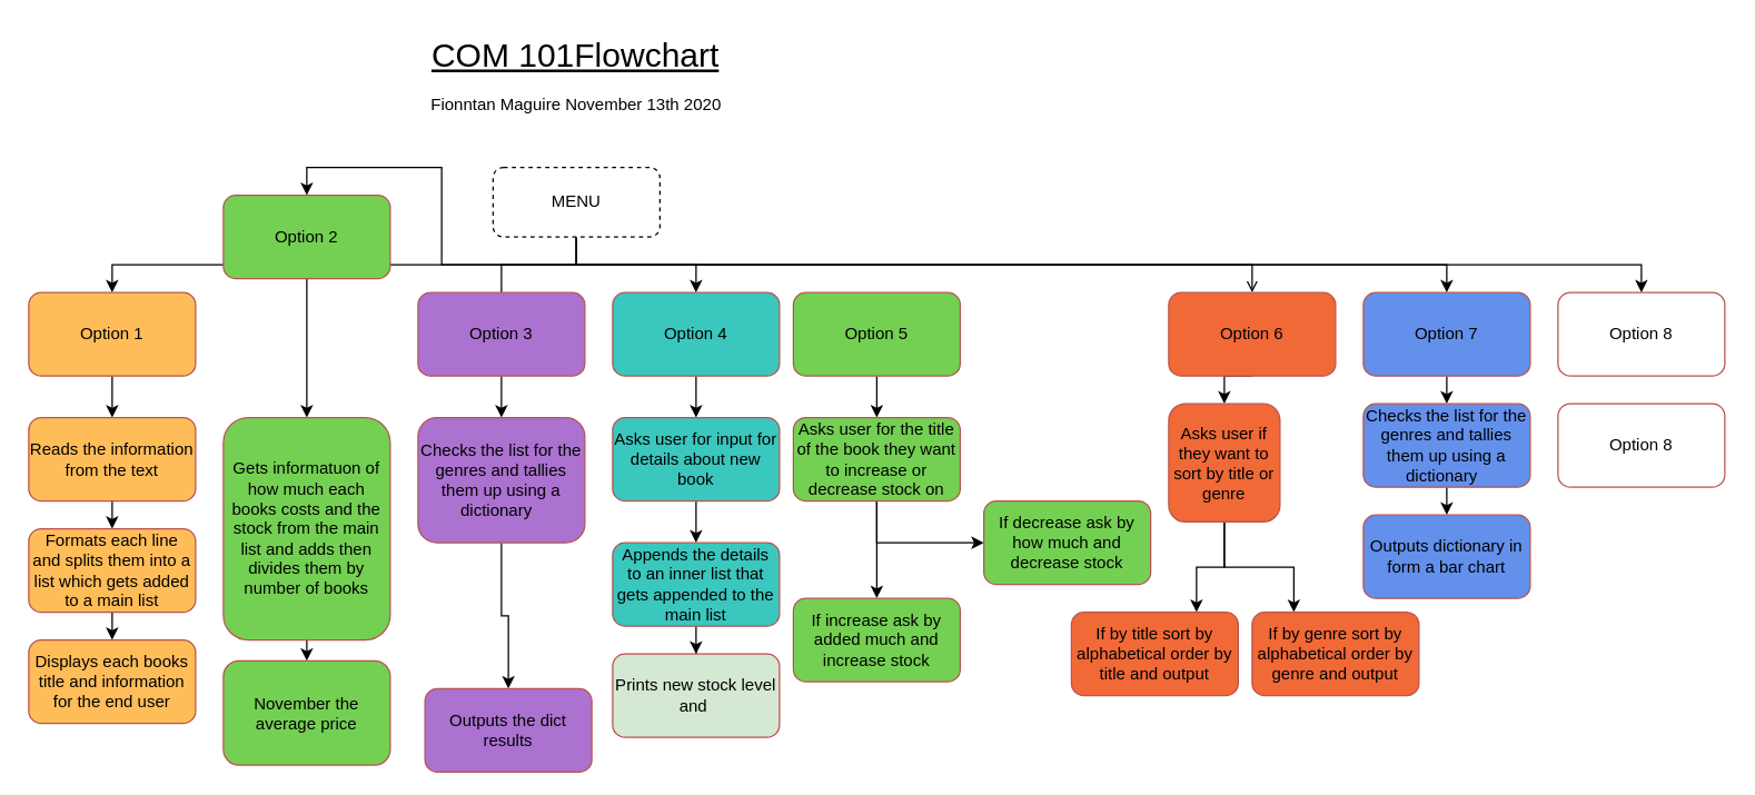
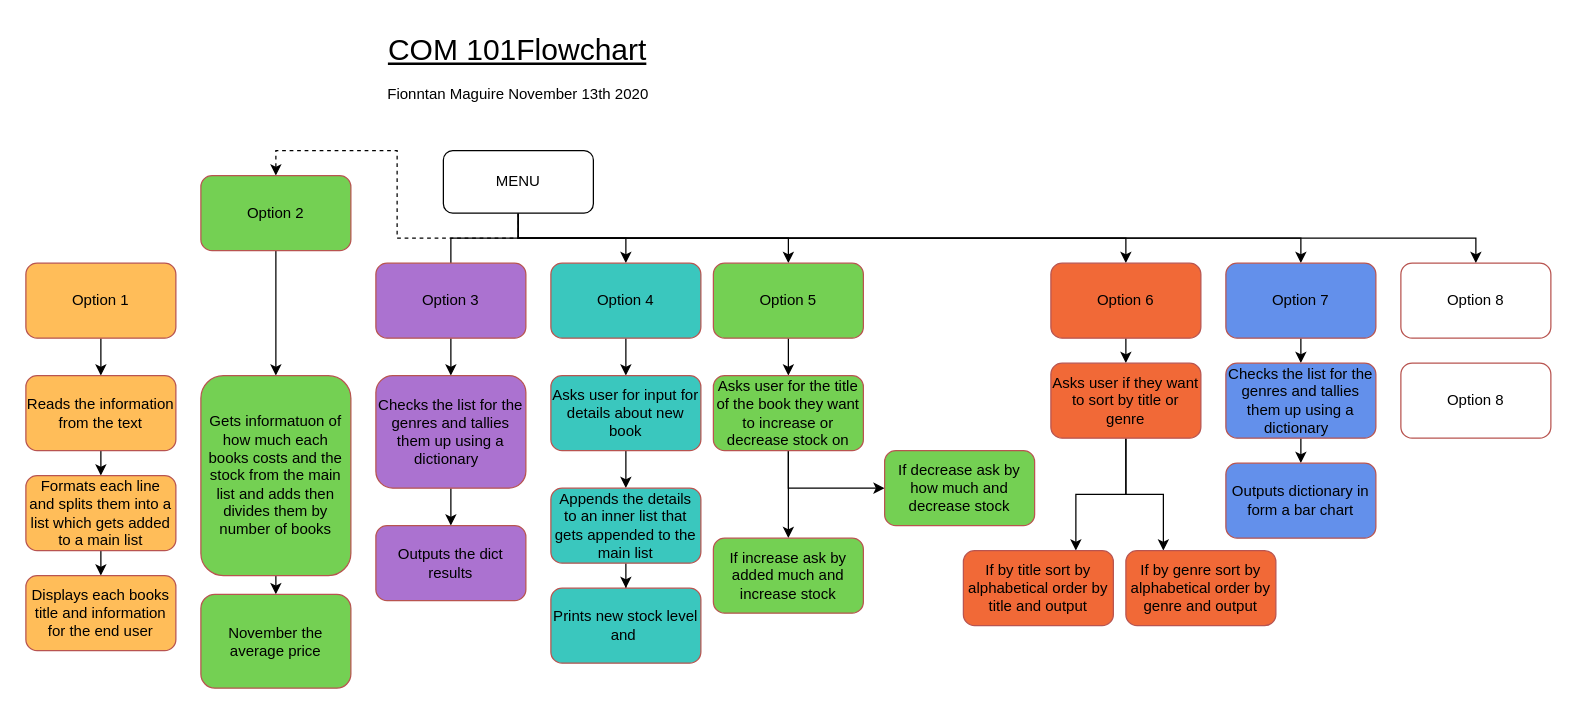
  <mxCell id="0" />
  <mxCell id="1" parent="0" />
  <mxCell id="2" value="&lt;font style=&quot;font-size: 24px&quot;&gt;&lt;u&gt;COM 101Flowchart&lt;/u&gt;&lt;/font&gt;" style="text;html=1;strokeColor=none;fillColor=none;align=center;verticalAlign=middle;whiteSpace=wrap;rounded=0;" parent="1" vertex="1"><mxGeometry x="248" y="20" width="331" height="40" as="geometry" /></mxCell>
  <mxCell id="3" value="Fionntan Maguire November 13th 2020" style="text;html=1;strokeColor=none;fillColor=none;align=center;verticalAlign=middle;whiteSpace=wrap;rounded=0;" parent="1" vertex="1"><mxGeometry x="306" y="60" width="216" height="30" as="geometry" /></mxCell>
- <mxCell id="4" style="edgeStyle=orthogonalEdgeStyle;rounded=0;orthogonalLoop=1;jettySize=auto;html=1;exitX=0.5;exitY=1;exitDx=0;exitDy=0;entryX=0.5;entryY=0;entryDx=0;entryDy=0;" parent="1" source="12" target="14" edge="1"><mxGeometry relative="1" as="geometry" /></mxCell>
- <mxCell id="5" style="edgeStyle=orthogonalEdgeStyle;rounded=0;orthogonalLoop=1;jettySize=auto;html=1;exitX=0.5;exitY=1;exitDx=0;exitDy=0;entryX=0.5;entryY=0;entryDx=0;entryDy=0;" parent="1" source="12" target="16" edge="1"><mxGeometry relative="1" as="geometry" /></mxCell>
+ <mxCell id="5" style="edgeStyle=orthogonalEdgeStyle;rounded=0;orthogonalLoop=1;jettySize=auto;html=1;exitX=0.5;exitY=1;exitDx=0;exitDy=0;entryX=0.5;entryY=0;entryDx=0;entryDy=0;dashed=1;" parent="1" source="12" target="16" edge="1"><mxGeometry relative="1" as="geometry" /></mxCell>
  <mxCell id="6" style="edgeStyle=orthogonalEdgeStyle;rounded=0;orthogonalLoop=1;jettySize=auto;html=1;exitX=0.5;exitY=1;exitDx=0;exitDy=0;entryX=0.5;entryY=0;entryDx=0;entryDy=0;endArrow=none;" parent="1" source="12" target="18" edge="1"><mxGeometry relative="1" as="geometry" /></mxCell>
  <mxCell id="7" style="edgeStyle=orthogonalEdgeStyle;rounded=0;orthogonalLoop=1;jettySize=auto;html=1;exitX=0.5;exitY=1;exitDx=0;exitDy=0;entryX=0.5;entryY=0;entryDx=0;entryDy=0;" parent="1" source="12" target="20" edge="1"><mxGeometry relative="1" as="geometry" /></mxCell>
- <mxCell id="8" style="edgeStyle=orthogonalEdgeStyle;rounded=0;orthogonalLoop=1;jettySize=auto;html=1;exitX=0.5;exitY=1;exitDx=0;exitDy=0;entryX=0.5;entryY=0;entryDx=0;entryDy=0;endArrow=open;" parent="1" source="12" target="22" edge="1"><mxGeometry relative="1" as="geometry" /></mxCell>
+ <mxCell id="8" style="edgeStyle=orthogonalEdgeStyle;rounded=0;orthogonalLoop=1;jettySize=auto;html=1;exitX=0.5;exitY=1;exitDx=0;exitDy=0;entryX=0.5;entryY=0;entryDx=0;entryDy=0;" parent="1" source="12" target="22" edge="1"><mxGeometry relative="1" as="geometry" /></mxCell>
  <mxCell id="9" style="edgeStyle=orthogonalEdgeStyle;rounded=0;orthogonalLoop=1;jettySize=auto;html=1;exitX=0.5;exitY=1;exitDx=0;exitDy=0;entryX=0.5;entryY=0;entryDx=0;entryDy=0;" parent="1" source="12" target="24" edge="1"><mxGeometry relative="1" as="geometry" /></mxCell>
  <mxCell id="10" style="edgeStyle=orthogonalEdgeStyle;rounded=0;orthogonalLoop=1;jettySize=auto;html=1;exitX=0.5;exitY=1;exitDx=0;exitDy=0;entryX=0.5;entryY=0;entryDx=0;entryDy=0;" parent="1" source="12" target="25" edge="1"><mxGeometry relative="1" as="geometry" /></mxCell>
- <mxCell id="12" value="MENU" style="rounded=1;whiteSpace=wrap;html=1;dashed=1;" parent="1" vertex="1"><mxGeometry x="354" y="120" width="120" height="50" as="geometry" /></mxCell>
+ <mxCell id="11" style="edgeStyle=orthogonalEdgeStyle;rounded=0;orthogonalLoop=1;jettySize=auto;html=1;exitX=0.5;exitY=1;exitDx=0;exitDy=0;entryX=0.5;entryY=0;entryDx=0;entryDy=0;" parent="1" source="12" target="34" edge="1"><mxGeometry relative="1" as="geometry" /></mxCell>
+ <mxCell id="12" value="MENU" style="rounded=1;whiteSpace=wrap;html=1;" parent="1" vertex="1"><mxGeometry x="354" y="120" width="120" height="50" as="geometry" /></mxCell>
  <mxCell id="13" style="edgeStyle=orthogonalEdgeStyle;rounded=0;orthogonalLoop=1;jettySize=auto;html=1;exitX=0.5;exitY=1;exitDx=0;exitDy=0;entryX=0.5;entryY=0;entryDx=0;entryDy=0;" parent="1" source="14" target="27" edge="1"><mxGeometry relative="1" as="geometry" /></mxCell>
  <mxCell id="14" value="Option 1" style="rounded=1;whiteSpace=wrap;html=1;strokeColor=#b85450;fillColor=#FFBD59;" parent="1" vertex="1"><mxGeometry x="20" y="210" width="120" height="60" as="geometry" /></mxCell>
  <mxCell id="15" style="edgeStyle=orthogonalEdgeStyle;rounded=0;orthogonalLoop=1;jettySize=auto;html=1;exitX=0.5;exitY=1;exitDx=0;exitDy=0;entryX=0.5;entryY=0;entryDx=0;entryDy=0;" parent="1" source="16" target="32" edge="1"><mxGeometry relative="1" as="geometry" /></mxCell>
  <mxCell id="16" value="Option 2" style="rounded=1;whiteSpace=wrap;html=1;strokeColor=#b85450;fillColor=#74D053;" parent="1" vertex="1"><mxGeometry x="160" y="140" width="120" height="60" as="geometry" /></mxCell>
  <mxCell id="17" style="edgeStyle=orthogonalEdgeStyle;rounded=0;orthogonalLoop=1;jettySize=auto;html=1;exitX=0.5;exitY=1;exitDx=0;exitDy=0;" edge="1" parent="1" source="18" target="37"><mxGeometry relative="1" as="geometry" /></mxCell>
  <mxCell id="18" value="Option 3" style="rounded=1;whiteSpace=wrap;html=1;strokeColor=#b85450;fillColor=#AB72D0;" parent="1" vertex="1"><mxGeometry x="300" y="210" width="120" height="60" as="geometry" /></mxCell>
  <mxCell id="19" style="edgeStyle=orthogonalEdgeStyle;rounded=0;orthogonalLoop=1;jettySize=auto;html=1;exitX=0.5;exitY=1;exitDx=0;exitDy=0;" edge="1" parent="1" source="20" target="40"><mxGeometry relative="1" as="geometry" /></mxCell>
  <mxCell id="20" value="Option 4&lt;span style=&quot;color: rgba(0 , 0 , 0 , 0) ; font-family: monospace ; font-size: 0px&quot;&gt;%3CmxGraphModel%3E%3Croot%3E%3CmxCell%20id%3D%220%22%2F%3E%3CmxCell%20id%3D%221%22%20parent%3D%220%22%2F%3E%3CmxCell%20id%3D%222%22%20value%3D%22Option%201%22%20style%3D%22rounded%3D1%3BwhiteSpace%3Dwrap%3Bhtml%3D1%3BstrokeColor%3D%23b85450%3BfillColor%3D%2374D053%3B%22%20vertex%3D%221%22%20parent%3D%221%22%3E%3CmxGeometry%20x%3D%22160%22%20y%3D%22240%22%20width%3D%22120%22%20height%3D%2260%22%20as%3D%22geometry%22%2F%3E%3C%2FmxCell%3E%3C%2Froot%3E%3C%2FmxGraphModel%3E&lt;/span&gt;" style="rounded=1;whiteSpace=wrap;html=1;strokeColor=#b85450;fillColor=#3AC7BE;" parent="1" vertex="1"><mxGeometry x="440" y="210" width="120" height="60" as="geometry" /></mxCell>
  <mxCell id="21" style="edgeStyle=orthogonalEdgeStyle;rounded=0;orthogonalLoop=1;jettySize=auto;html=1;exitX=0.5;exitY=1;exitDx=0;exitDy=0;entryX=0.5;entryY=0;entryDx=0;entryDy=0;" edge="1" parent="1" source="22" target="51"><mxGeometry relative="1" as="geometry" /></mxCell>
  <mxCell id="22" value="Option 6" style="rounded=1;whiteSpace=wrap;html=1;strokeColor=#b85450;fillColor=#F16937;" parent="1" vertex="1"><mxGeometry x="840" y="210" width="120" height="60" as="geometry" /></mxCell>
  <mxCell id="23" style="edgeStyle=orthogonalEdgeStyle;rounded=0;orthogonalLoop=1;jettySize=auto;html=1;exitX=0.5;exitY=1;exitDx=0;exitDy=0;entryX=0.5;entryY=0;entryDx=0;entryDy=0;" edge="1" parent="1" source="24" target="55"><mxGeometry relative="1" as="geometry" /></mxCell>
  <mxCell id="24" value="Option 7&lt;span style=&quot;color: rgba(0 , 0 , 0 , 0) ; font-family: monospace ; font-size: 0px&quot;&gt;%3CmxGraphModel%3E%3Croot%3E%3CmxCell%20id%3D%220%22%2F%3E%3CmxCell%20id%3D%221%22%20parent%3D%220%22%2F%3E%3CmxCell%20id%3D%222%22%20value%3D%22Option%206%22%20style%3D%22rounded%3D1%3BwhiteSpace%3Dwrap%3Bhtml%3D1%3BstrokeColor%3D%23b85450%3BfillColor%3D%2374D053%3B%22%20vertex%3D%221%22%20parent%3D%221%22%3E%3CmxGeometry%20x%3D%22760%22%20y%3D%22240%22%20width%3D%22120%22%20height%3D%2260%22%20as%3D%22geometry%22%2F%3E%3C%2FmxCell%3E%3C%2Froot%3E%3C%2FmxGraphModel%3E&lt;/span&gt;&lt;span style=&quot;color: rgba(0 , 0 , 0 , 0) ; font-family: monospace ; font-size: 0px&quot;&gt;%3CmxGraphModel%3E%3Croot%3E%3CmxCell%20id%3D%220%22%2F%3E%3CmxCell%20id%3D%221%22%20parent%3D%220%22%2F%3E%3CmxCell%20id%3D%222%22%20value%3D%22Option%206%22%20style%3D%22rounded%3D1%3BwhiteSpace%3Dwrap%3Bhtml%3D1%3BstrokeColor%3D%23b85450%3BfillColor%3D%2374D053%3B%22%20vertex%3D%221%22%20parent%3D%221%22%3E%3CmxGeometry%20x%3D%22760%22%20y%3D%22240%22%20width%3D%22120%22%20height%3D%2260%22%20as%3D%22geometry%22%2F%3E%3C%2FmxCell%3E%3C%2Froot%3E%3C%2FmxGraphModel%3E&lt;/span&gt;" style="rounded=1;whiteSpace=wrap;html=1;strokeColor=#b85450;fillColor=#6390EB;" parent="1" vertex="1"><mxGeometry x="980" y="210" width="120" height="60" as="geometry" /></mxCell>
  <mxCell id="25" value="Option 8" style="rounded=1;whiteSpace=wrap;html=1;strokeColor=#b85450;fillColor=#FFFFFF;" parent="1" vertex="1"><mxGeometry x="1120" y="210" width="120" height="60" as="geometry" /></mxCell>
  <mxCell id="26" style="edgeStyle=orthogonalEdgeStyle;rounded=0;orthogonalLoop=1;jettySize=auto;html=1;exitX=0.5;exitY=1;exitDx=0;exitDy=0;entryX=0.5;entryY=0;entryDx=0;entryDy=0;" parent="1" source="27" target="29" edge="1"><mxGeometry relative="1" as="geometry" /></mxCell>
  <mxCell id="27" value="Reads the information from the text&lt;span style=&quot;color: rgba(0 , 0 , 0 , 0) ; font-family: monospace ; font-size: 0px&quot;&gt;%3CmxGraphModel%3E%3Croot%3E%3CmxCell%20id%3D%220%22%2F%3E%3CmxCell%20id%3D%221%22%20parent%3D%220%22%2F%3E%3CmxCell%20id%3D%222%22%20value%3D%22Option%201%22%20style%3D%22rounded%3D1%3BwhiteSpace%3Dwrap%3Bhtml%3D1%3BstrokeColor%3D%23b85450%3BfillColor%3D%23FFBD59%3B%22%20vertex%3D%221%22%20parent%3D%221%22%3E%3CmxGeometry%20x%3D%2220%22%20y%3D%22240%22%20width%3D%22120%22%20height%3D%2260%22%20as%3D%22geometry%22%2F%3E%3C%2FmxCell%3E%3C%2Froot%3E%3C%2FmxGraphModel%3E&lt;/span&gt;" style="rounded=1;whiteSpace=wrap;html=1;strokeColor=#b85450;fillColor=#FFBD59;" parent="1" vertex="1"><mxGeometry x="20" y="300" width="120" height="60" as="geometry" /></mxCell>
  <mxCell id="28" style="edgeStyle=orthogonalEdgeStyle;rounded=0;orthogonalLoop=1;jettySize=auto;html=1;exitX=0.5;exitY=1;exitDx=0;exitDy=0;entryX=0.5;entryY=0;entryDx=0;entryDy=0;" parent="1" source="29" target="30" edge="1"><mxGeometry relative="1" as="geometry" /></mxCell>
  <mxCell id="29" value="Formats each line and splits them into a list which gets added to a main list" style="rounded=1;whiteSpace=wrap;html=1;strokeColor=#b85450;fillColor=#FFBD59;" parent="1" vertex="1"><mxGeometry x="20" y="380" width="120" height="60" as="geometry" /></mxCell>
  <mxCell id="30" value="Displays each books title and information for the end user" style="rounded=1;whiteSpace=wrap;html=1;strokeColor=#b85450;fillColor=#FFBD59;" parent="1" vertex="1"><mxGeometry x="20" y="460" width="120" height="60" as="geometry" /></mxCell>
  <mxCell id="31" style="edgeStyle=orthogonalEdgeStyle;rounded=0;orthogonalLoop=1;jettySize=auto;html=1;exitX=0.5;exitY=1;exitDx=0;exitDy=0;entryX=0.5;entryY=0;entryDx=0;entryDy=0;" parent="1" source="32" target="35" edge="1"><mxGeometry relative="1" as="geometry" /></mxCell>
  <mxCell id="32" value="Gets informatuon of how much each books costs and the stock from the main list and adds then divides them by number of books" style="rounded=1;whiteSpace=wrap;html=1;strokeColor=#b85450;fillColor=#74D053;" parent="1" vertex="1"><mxGeometry x="160" y="300" width="120" height="160" as="geometry" /></mxCell>
  <mxCell id="33" style="edgeStyle=orthogonalEdgeStyle;rounded=0;orthogonalLoop=1;jettySize=auto;html=1;exitX=0.5;exitY=1;exitDx=0;exitDy=0;entryX=0.5;entryY=0;entryDx=0;entryDy=0;" edge="1" parent="1" source="34" target="46"><mxGeometry relative="1" as="geometry" /></mxCell>
  <mxCell id="34" value="Option 5" style="rounded=1;whiteSpace=wrap;html=1;strokeColor=#b85450;fillColor=#74D053;" parent="1" vertex="1"><mxGeometry x="570" y="210" width="120" height="60" as="geometry" /></mxCell>
  <mxCell id="35" value="November the average price" style="rounded=1;whiteSpace=wrap;html=1;strokeColor=#b85450;fillColor=#74D053;" parent="1" vertex="1"><mxGeometry x="160" y="475" width="120" height="75" as="geometry" /></mxCell>
  <mxCell id="36" style="edgeStyle=orthogonalEdgeStyle;rounded=0;orthogonalLoop=1;jettySize=auto;html=1;exitX=0.5;exitY=1;exitDx=0;exitDy=0;entryX=0.5;entryY=0;entryDx=0;entryDy=0;" edge="1" parent="1" source="37" target="38"><mxGeometry relative="1" as="geometry" /></mxCell>
  <mxCell id="37" value="Checks the list for the genres and tallies them up using a dictionary&amp;nbsp;&amp;nbsp;" style="rounded=1;whiteSpace=wrap;html=1;strokeColor=#b85450;fillColor=#AB72D0;" vertex="1" parent="1"><mxGeometry x="300" y="300" width="120" height="90" as="geometry" /></mxCell>
- <mxCell id="38" value="Outputs the dict results" style="rounded=1;whiteSpace=wrap;html=1;strokeColor=#b85450;fillColor=#AB72D0;" vertex="1" parent="1"><mxGeometry x="305" y="495" width="120" height="60" as="geometry" /></mxCell>
+ <mxCell id="38" value="Outputs the dict results" style="rounded=1;whiteSpace=wrap;html=1;strokeColor=#b85450;fillColor=#AB72D0;" vertex="1" parent="1"><mxGeometry x="300" y="420" width="120" height="60" as="geometry" /></mxCell>
  <mxCell id="39" style="edgeStyle=orthogonalEdgeStyle;rounded=0;orthogonalLoop=1;jettySize=auto;html=1;exitX=0.5;exitY=1;exitDx=0;exitDy=0;" edge="1" parent="1" source="40" target="42"><mxGeometry relative="1" as="geometry" /></mxCell>
  <mxCell id="40" value="Asks user for input for details about new book" style="rounded=1;whiteSpace=wrap;html=1;strokeColor=#b85450;fillColor=#3AC7BE;" vertex="1" parent="1"><mxGeometry x="440" y="300" width="120" height="60" as="geometry" /></mxCell>
  <mxCell id="41" style="edgeStyle=orthogonalEdgeStyle;rounded=0;orthogonalLoop=1;jettySize=auto;html=1;exitX=0.5;exitY=1;exitDx=0;exitDy=0;" edge="1" parent="1" source="42" target="43"><mxGeometry relative="1" as="geometry" /></mxCell>
  <mxCell id="42" value="Appends the details to an inner list that gets appended to the main list" style="rounded=1;whiteSpace=wrap;html=1;strokeColor=#b85450;fillColor=#3AC7BE;" vertex="1" parent="1"><mxGeometry x="440" y="390" width="120" height="60" as="geometry" /></mxCell>
- <mxCell id="43" value="Prints new stock level and&amp;nbsp;" style="rounded=1;whiteSpace=wrap;html=1;strokeColor=#b85450;fillColor=#d5e8d4;" vertex="1" parent="1"><mxGeometry x="440" y="470" width="120" height="60" as="geometry" /></mxCell>
+ <mxCell id="43" value="Prints new stock level and&amp;nbsp;" style="rounded=1;whiteSpace=wrap;html=1;strokeColor=#b85450;fillColor=#3AC7BE;" vertex="1" parent="1"><mxGeometry x="440" y="470" width="120" height="60" as="geometry" /></mxCell>
  <mxCell id="44" style="edgeStyle=orthogonalEdgeStyle;rounded=0;orthogonalLoop=1;jettySize=auto;html=1;exitX=0.5;exitY=1;exitDx=0;exitDy=0;" edge="1" parent="1" source="46" target="47"><mxGeometry relative="1" as="geometry" /></mxCell>
  <mxCell id="45" style="edgeStyle=orthogonalEdgeStyle;rounded=0;orthogonalLoop=1;jettySize=auto;html=1;exitX=0.5;exitY=1;exitDx=0;exitDy=0;" edge="1" parent="1" source="46" target="48"><mxGeometry relative="1" as="geometry" /></mxCell>
  <mxCell id="46" value="Asks user for the title of the book they want to increase or decrease stock on" style="rounded=1;whiteSpace=wrap;html=1;strokeColor=#b85450;fillColor=#74D053;" vertex="1" parent="1"><mxGeometry x="570" y="300" width="120" height="60" as="geometry" /></mxCell>
  <mxCell id="47" value="If increase ask by added much and increase stock" style="rounded=1;whiteSpace=wrap;html=1;strokeColor=#b85450;fillColor=#74D053;" vertex="1" parent="1"><mxGeometry x="570" y="430" width="120" height="60" as="geometry" /></mxCell>
  <mxCell id="48" value="If decrease ask by how much and decrease stock" style="rounded=1;whiteSpace=wrap;html=1;strokeColor=#b85450;fillColor=#74D053;" vertex="1" parent="1"><mxGeometry x="707" y="360" width="120" height="60" as="geometry" /></mxCell>
  <mxCell id="49" style="edgeStyle=orthogonalEdgeStyle;rounded=0;orthogonalLoop=1;jettySize=auto;html=1;exitX=0.5;exitY=1;exitDx=0;exitDy=0;entryX=0.75;entryY=0;entryDx=0;entryDy=0;" edge="1" parent="1" source="51" target="52"><mxGeometry relative="1" as="geometry" /></mxCell>
  <mxCell id="50" style="edgeStyle=orthogonalEdgeStyle;rounded=0;orthogonalLoop=1;jettySize=auto;html=1;exitX=0.5;exitY=1;exitDx=0;exitDy=0;entryX=0.25;entryY=0;entryDx=0;entryDy=0;" edge="1" parent="1" source="51" target="53"><mxGeometry relative="1" as="geometry" /></mxCell>
- <mxCell id="51" value="Asks user if they want to sort by title or genre" style="rounded=1;whiteSpace=wrap;html=1;strokeColor=#b85450;fillColor=#F16937;" vertex="1" parent="1"><mxGeometry x="840" y="290" width="80" height="85" as="geometry" /></mxCell>
+ <mxCell id="51" value="Asks user if they want to sort by title or genre" style="rounded=1;whiteSpace=wrap;html=1;strokeColor=#b85450;fillColor=#F16937;" vertex="1" parent="1"><mxGeometry x="840" y="290" width="120" height="60" as="geometry" /></mxCell>
  <mxCell id="52" value="If by title sort by alphabetical order by title and output" style="rounded=1;whiteSpace=wrap;html=1;strokeColor=#b85450;fillColor=#F16937;" vertex="1" parent="1"><mxGeometry x="770" y="440" width="120" height="60" as="geometry" /></mxCell>
  <mxCell id="53" value="If by genre sort by alphabetical order by genre and output" style="rounded=1;whiteSpace=wrap;html=1;strokeColor=#b85450;fillColor=#F16937;" vertex="1" parent="1"><mxGeometry x="900" y="440" width="120" height="60" as="geometry" /></mxCell>
  <mxCell id="54" style="edgeStyle=orthogonalEdgeStyle;rounded=0;orthogonalLoop=1;jettySize=auto;html=1;exitX=0.5;exitY=1;exitDx=0;exitDy=0;entryX=0.5;entryY=0;entryDx=0;entryDy=0;" edge="1" parent="1" source="55" target="56"><mxGeometry relative="1" as="geometry" /></mxCell>
  <mxCell id="55" value="&lt;span&gt;Checks the list for the genres and tallies them up using a dictionary&amp;nbsp;&amp;nbsp;&lt;/span&gt;" style="rounded=1;whiteSpace=wrap;html=1;strokeColor=#b85450;fillColor=#6390EB;" vertex="1" parent="1"><mxGeometry x="980" y="290" width="120" height="60" as="geometry" /></mxCell>
  <mxCell id="56" value="Outputs dictionary in form a bar chart" style="rounded=1;whiteSpace=wrap;html=1;strokeColor=#b85450;fillColor=#6390EB;" vertex="1" parent="1"><mxGeometry x="980" y="370" width="120" height="60" as="geometry" /></mxCell>
  <mxCell id="57" value="Option 8" style="rounded=1;whiteSpace=wrap;html=1;strokeColor=#b85450;fillColor=#FFFFFF;" vertex="1" parent="1"><mxGeometry x="1120" y="290" width="120" height="60" as="geometry" /></mxCell>
